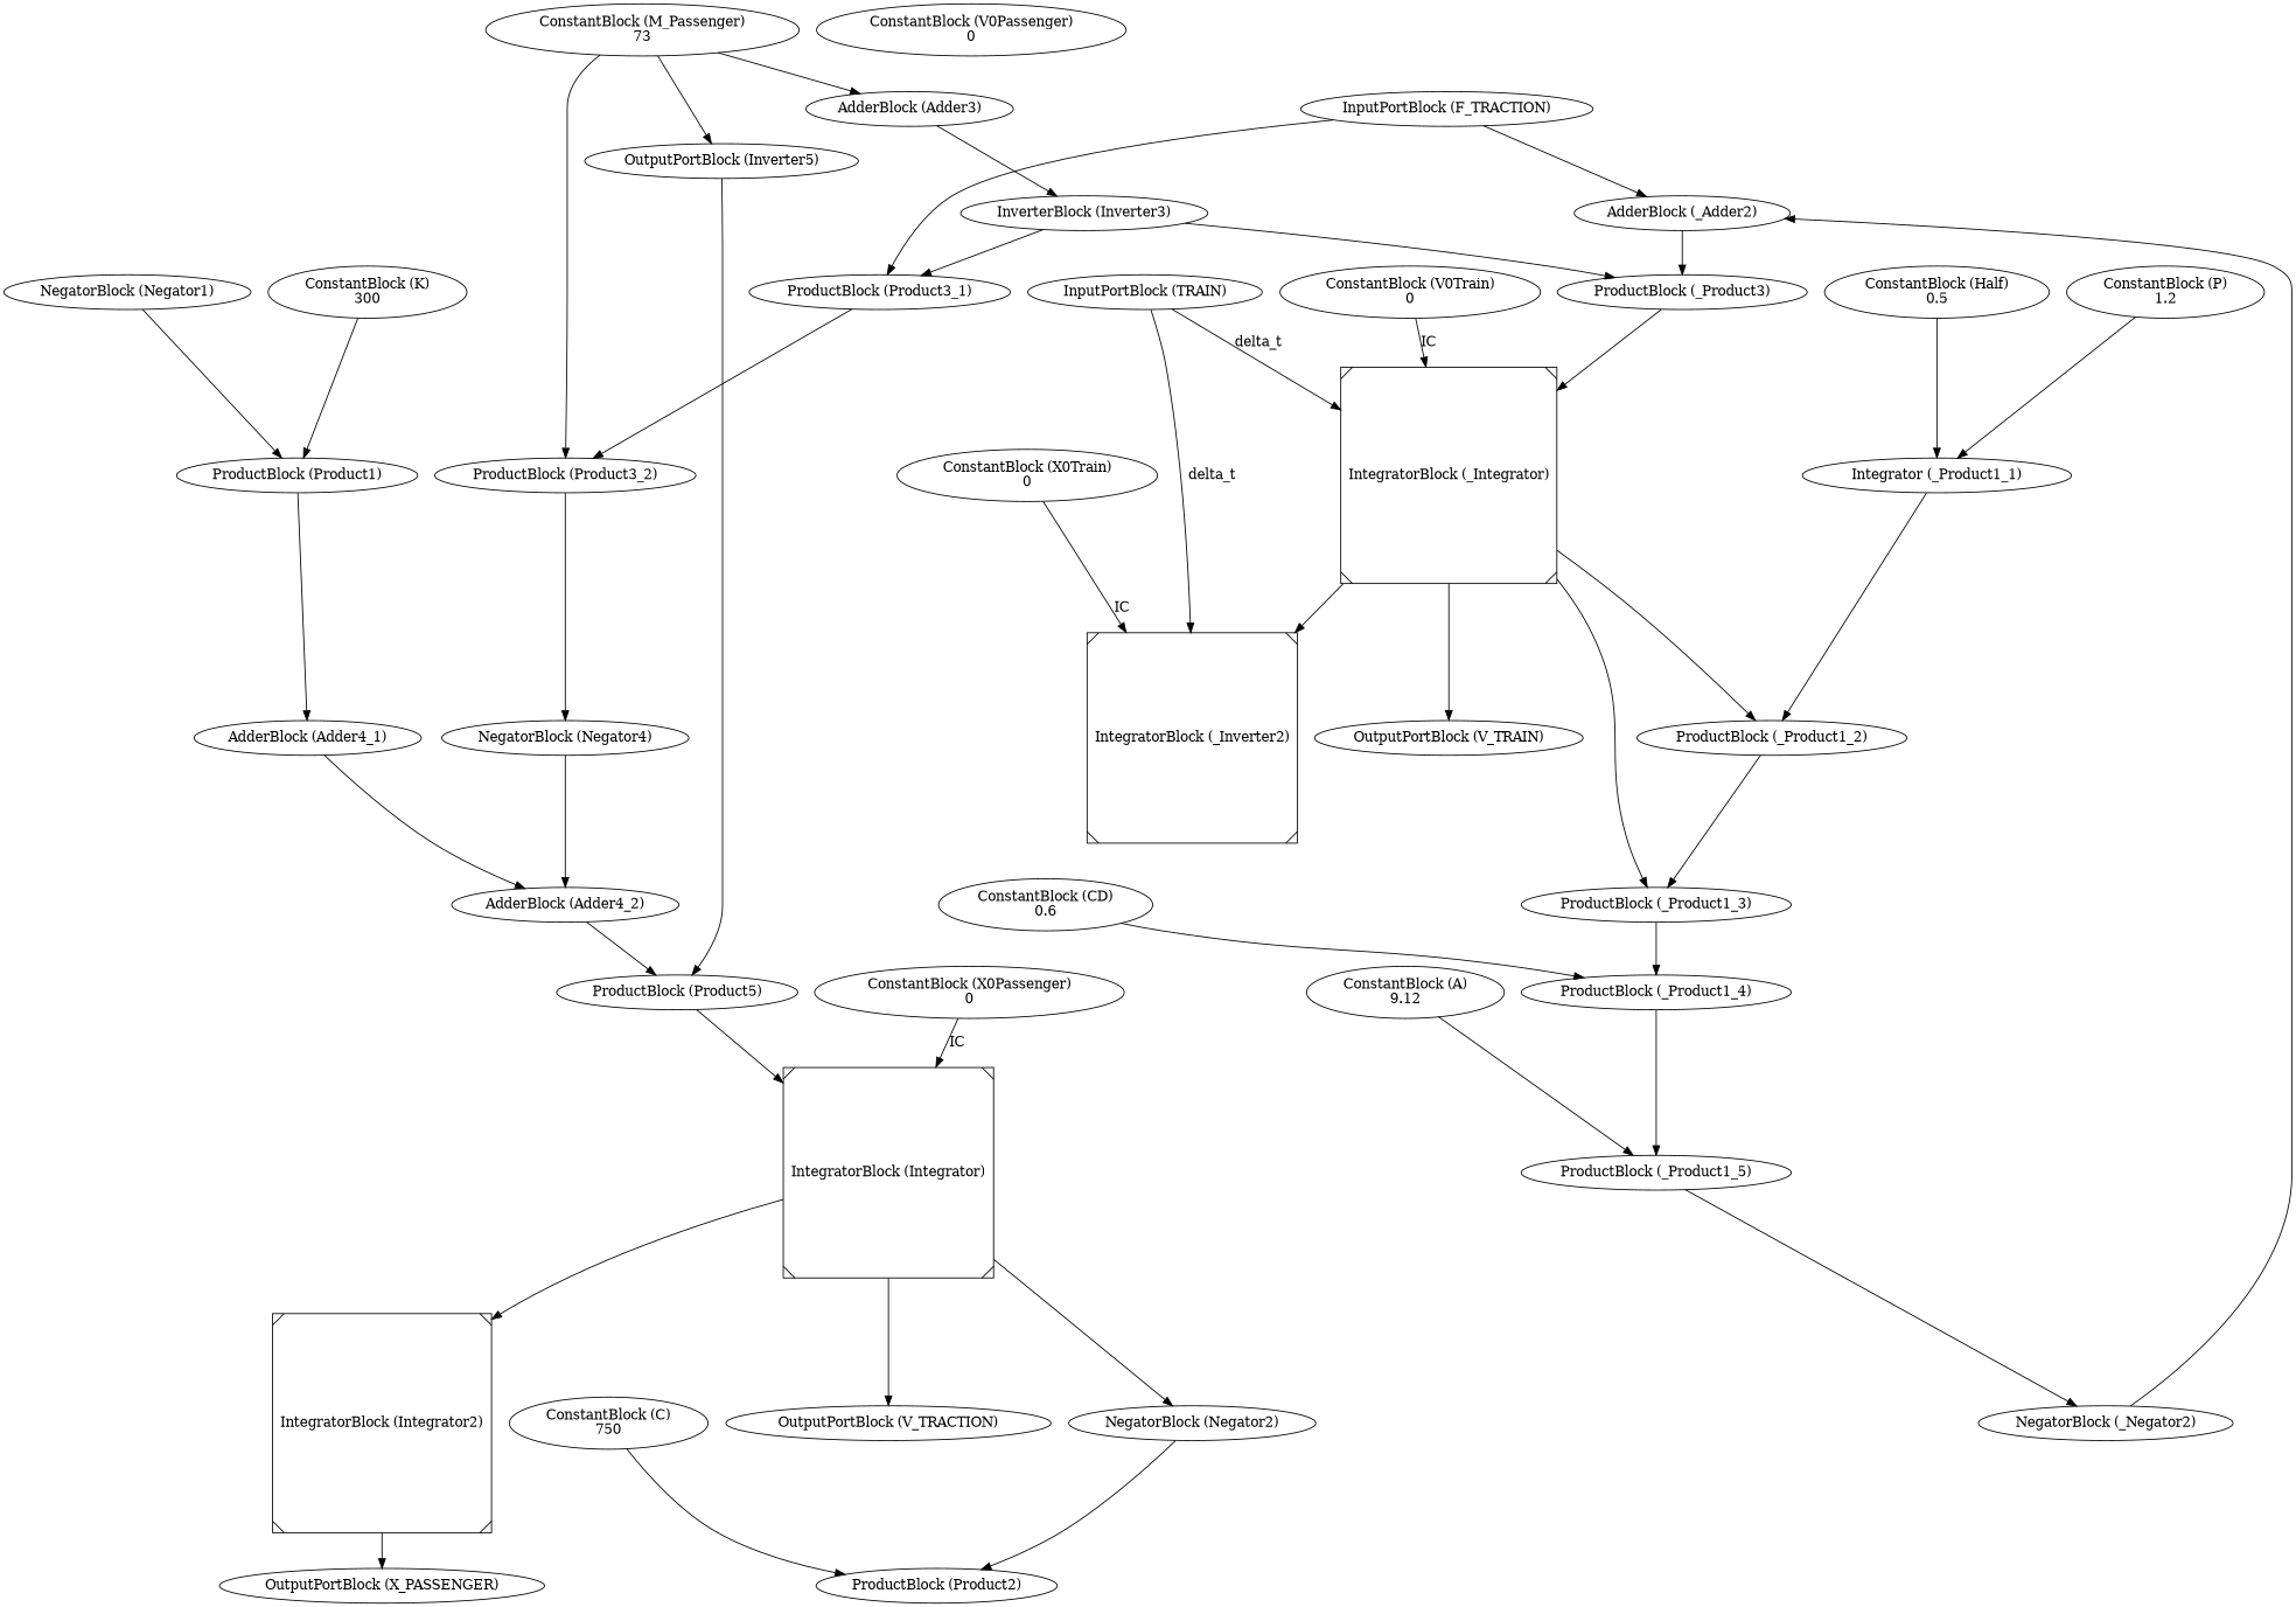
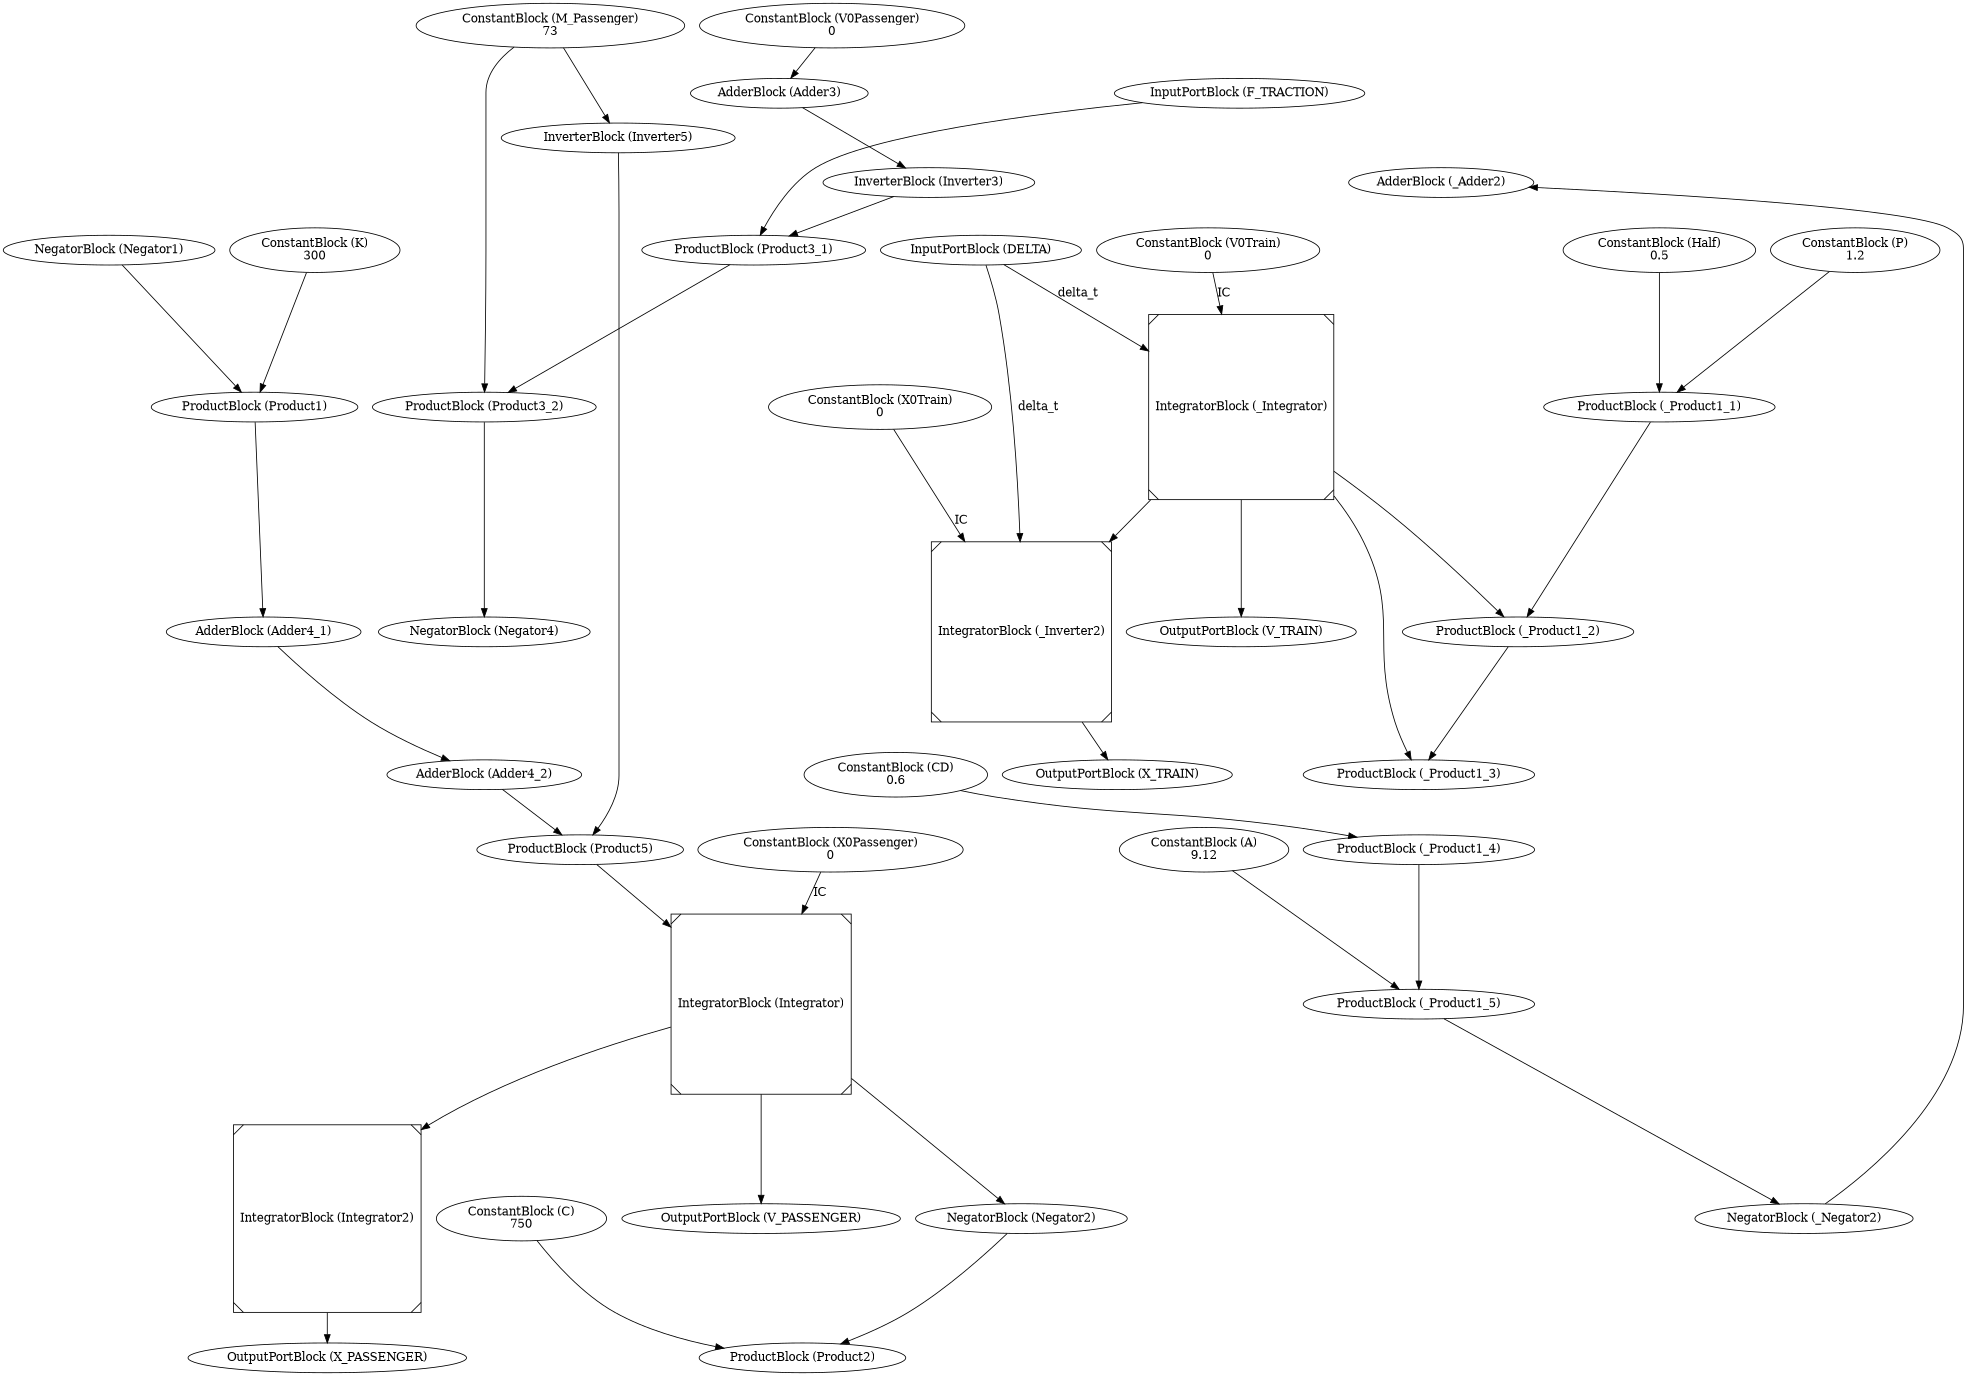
  digraph {
    n1 [label="InputPortBlock (F_TRACTION)"]
    n2 [label="ProductBlock (Product3_1)"]
    n3 [label="AdderBlock (_Adder2)"]
    n4 [label="ProductBlock (Product3_2)"]
-   n5 [label="ProductBlock (_Product3)"]
-   n6 [label="InputPortBlock (TRAIN)"]
+   n6 [label="InputPortBlock (DELTA)"]
    n7 [label="IntegratorBlock (_Integrator)" shape=Msquare]
    n8 [label="IntegratorBlock (_Inverter2)" shape=Msquare]
    n9 [label="IntegratorBlock (Integrator)" shape=Msquare]
-   n10 [label="OutputPortBlock (V_TRACTION)"]
+   n10 [label="OutputPortBlock (V_PASSENGER)"]
    n11 [label="IntegratorBlock (Integrator2)" shape=Msquare]
    n12 [label="NegatorBlock (Negator2)"]
    n13 [label="OutputPortBlock (V_TRAIN)"]
    n14 [label="ProductBlock (_Product1_2)"]
    n15 [label="ProductBlock (_Product1_3)"]
+   n16 [label="OutputPortBlock (X_TRAIN)"]
    n17 [label="OutputPortBlock (X_PASSENGER)"]
    n18 [label="ProductBlock (Product2)"]
    n19 [label="ProductBlock (_Product1_4)"]
    n20 [label="NegatorBlock (Negator1)"]
    n21 [label="ProductBlock (Product1)"]
    n22 [label="ConstantBlock (X0Train)\n0"]
    n23 [label="ConstantBlock (V0Train)\n0"]
    n24 [label="ConstantBlock (X0Passenger)\n0"]
    n25 [label="ConstantBlock (V0Passenger)\n0"]
    n26 [label="ConstantBlock (M_Passenger)\n73"]
    n27 [label="AdderBlock (Adder3)"]
-   n28 [label="OutputPortBlock (Inverter5)"]
+   n28 [label="InverterBlock (Inverter5)"]
    n29 [label="InverterBlock (Inverter3)"]
    n30 [label="NegatorBlock (Negator4)"]
    n31 [label="ProductBlock (Product5)"]
    n32 [label="ConstantBlock (K)\n300"]
    n33 [label="AdderBlock (Adder4_1)"]
    n34 [label="ConstantBlock (C)\n750"]
    n35 [label="ConstantBlock (CD)\n0.6"]
    n36 [label="ProductBlock (_Product1_5)"]
    n37 [label="ConstantBlock (P)\n1.2"]
-   n38 [label="Integrator (_Product1_1)"]
+   n38 [label="ProductBlock (_Product1_1)"]
    n39 [label="ConstantBlock (A)\n9.12"]
    n40 [label="NegatorBlock (_Negator2)"]
    n41 [label="AdderBlock (Adder4_2)"]
    n42 [label="ConstantBlock (Half)\n0.5"]
    n1 -> n2
-   n1 -> n3
    n2 -> n4
-   n3 -> n5
    n4 -> n30
-   n5 -> n7
    n6 -> n7 [label=delta_t]
    n6 -> n8 [label=delta_t]
    n7 -> n8
    n7 -> n13
    n7 -> n14
    n7 -> n15
+   n8 -> n16
    n9 -> n10
    n9 -> n11
    n9 -> n12
    n11 -> n17
    n12 -> n18
    n14 -> n15
-   n15 -> n19
    n19 -> n36
    n20 -> n21
    n21 -> n33
    n22 -> n8 [label=IC]
    n23 -> n7 [label=IC]
    n24 -> n9 [label=IC]
    n26 -> n4
-   n26 -> n27
+   n25 -> n27
    n26 -> n28
    n27 -> n29
    n28 -> n31
    n29 -> n2
-   n29 -> n5
-   n30 -> n41
    n31 -> n9
    n32 -> n21
    n33 -> n41
    n34 -> n18
    n35 -> n19
    n36 -> n40
    n37 -> n38
    n38 -> n14
    n39 -> n36
    n40 -> n3
    n41 -> n31
    n42 -> n38
  }
